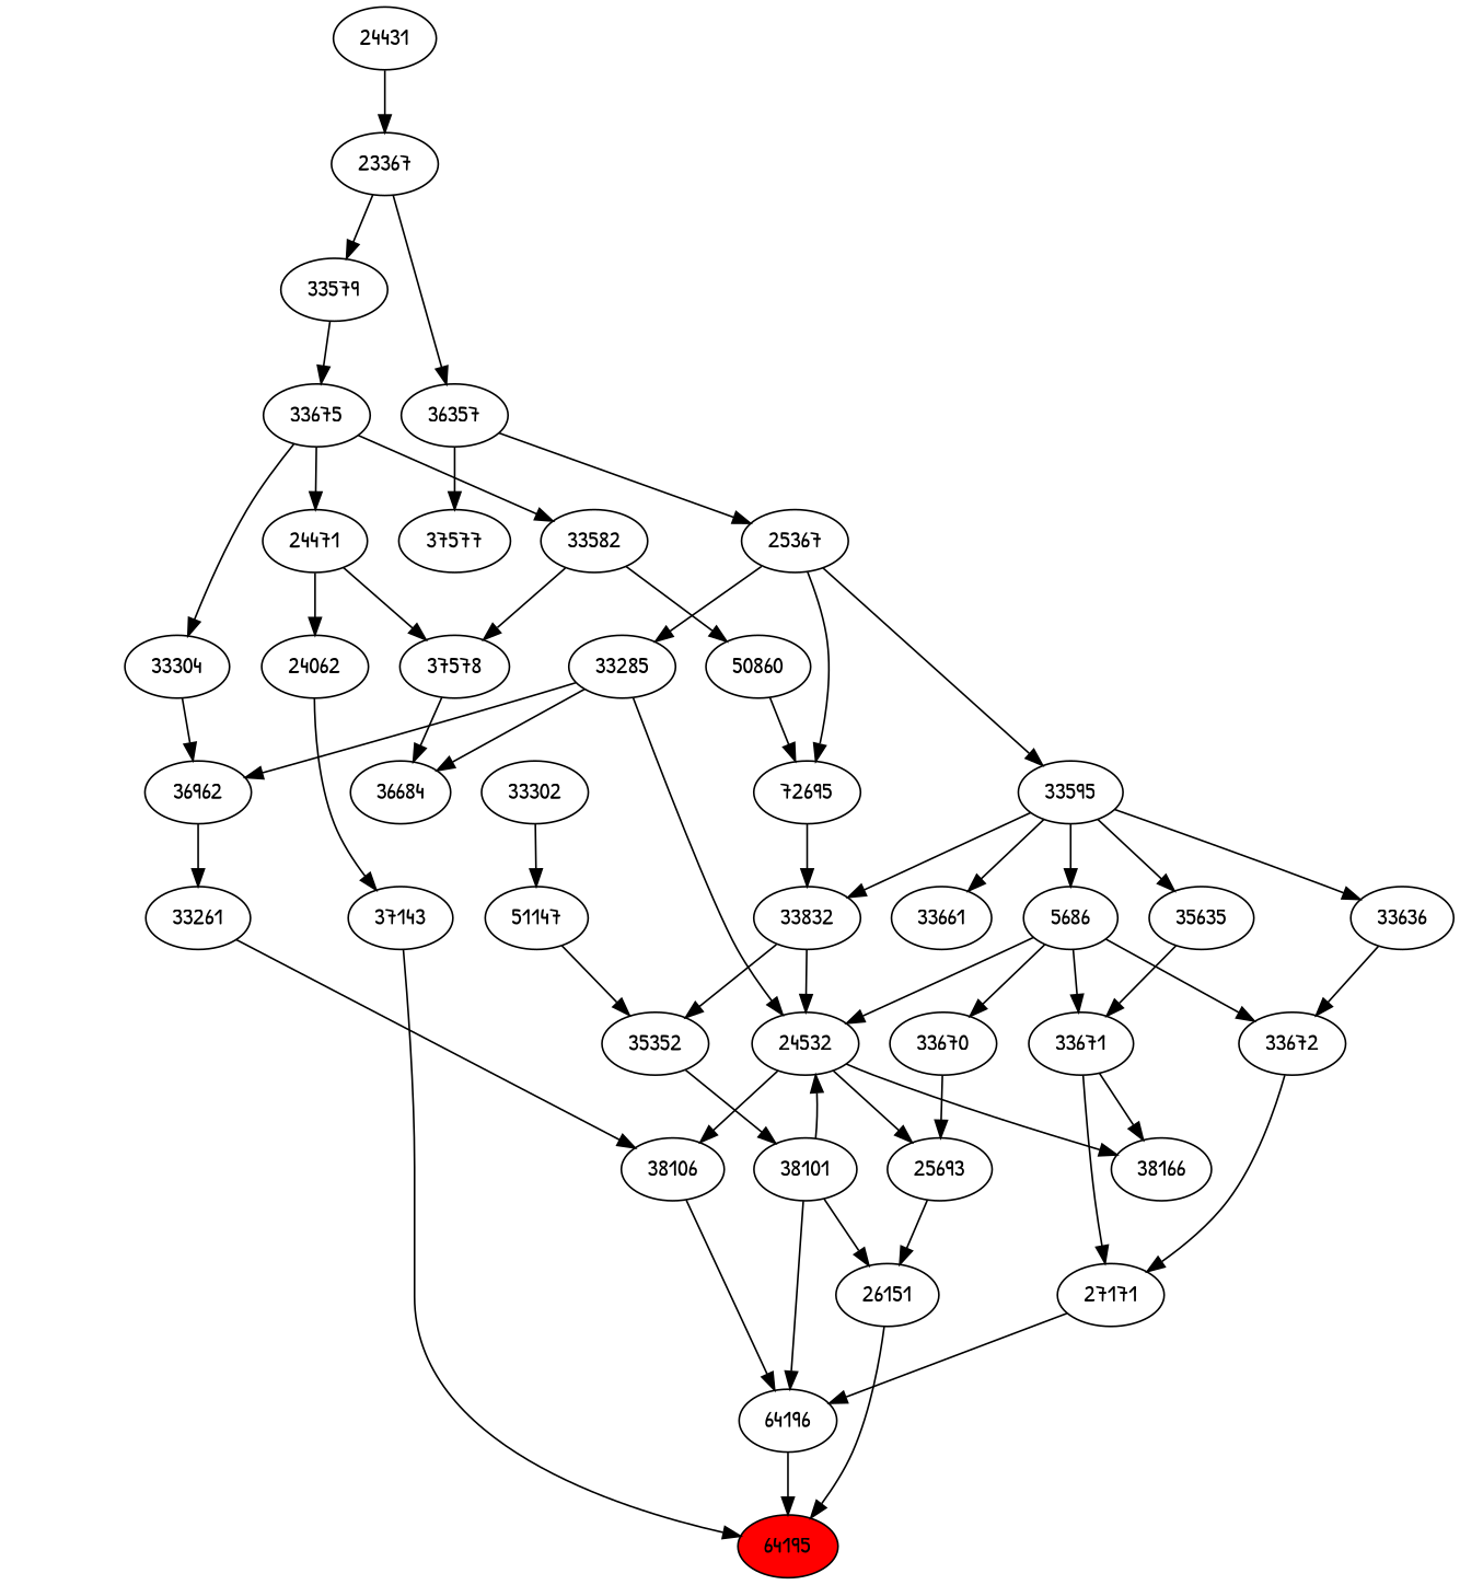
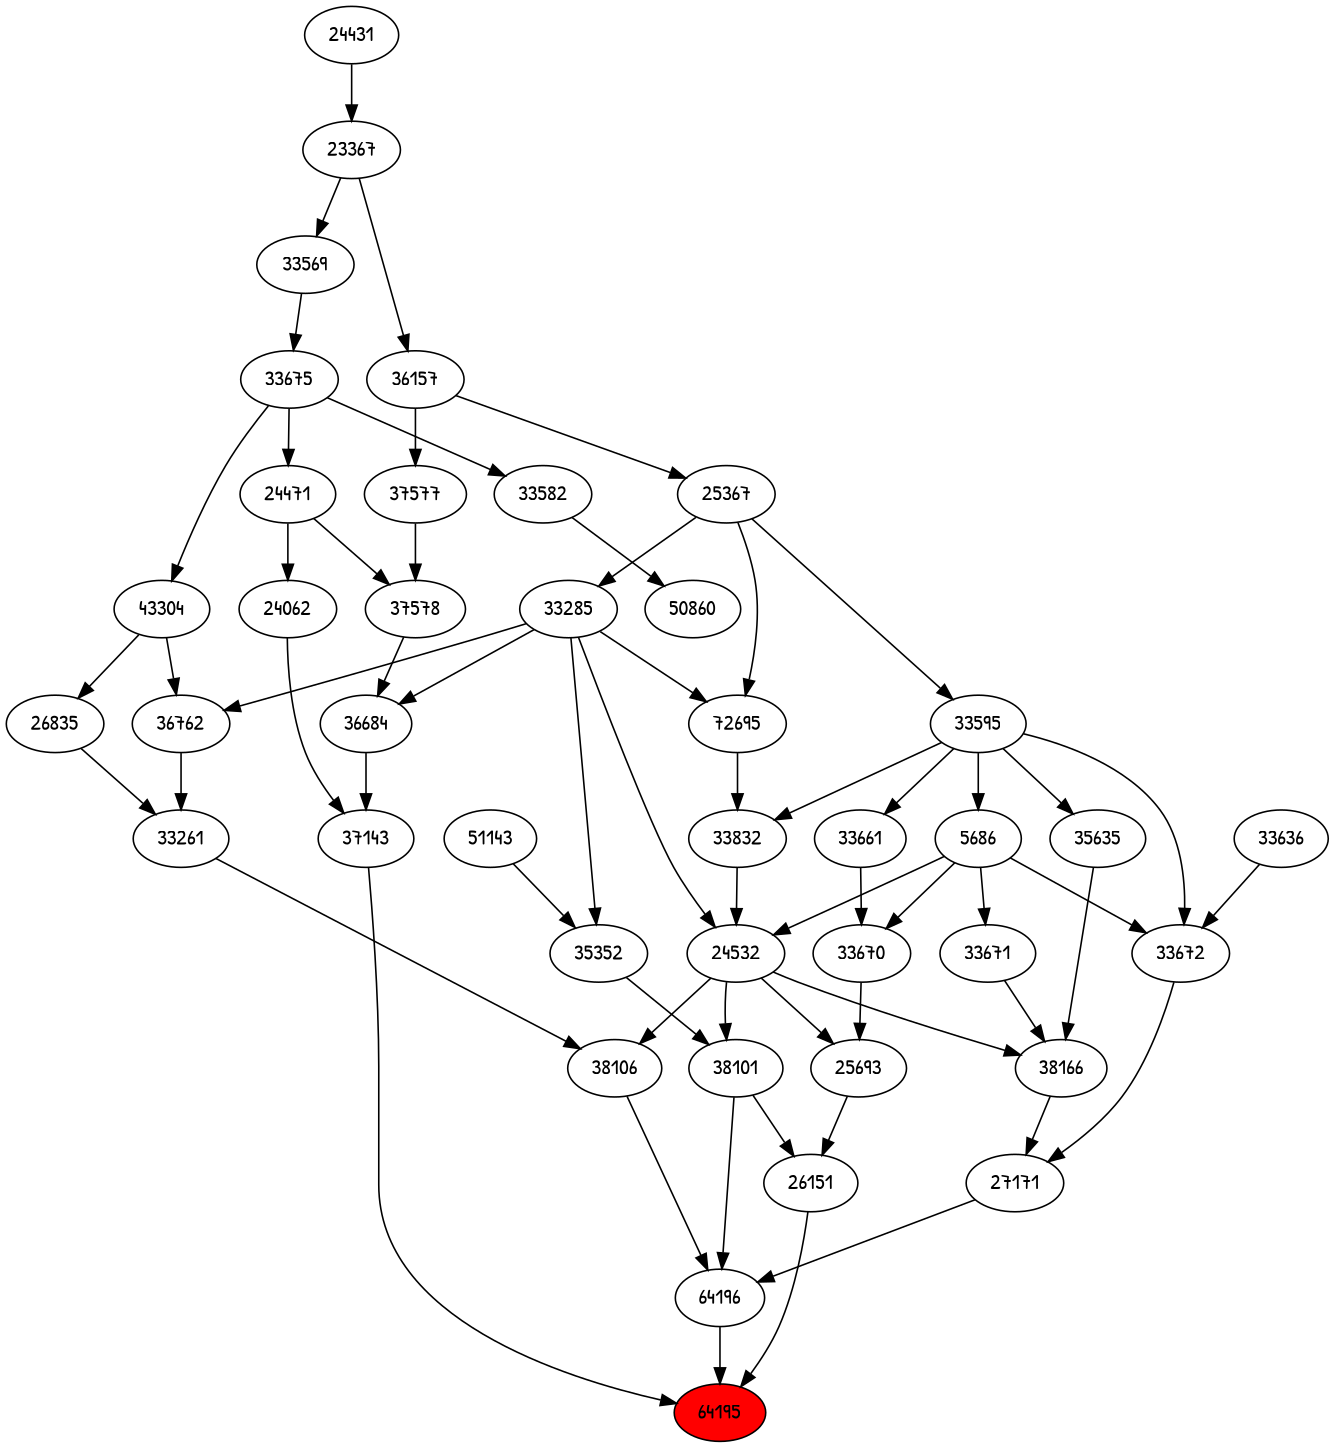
  strict digraph {
    fontname="Patrick Hand"
    node [fontname="Patrick Hand"]
    edge [fontname="Patrick Hand"]
    n1 [fillcolor=red label=64195 style=filled]
    n2 [label=37143]
    n3 [label=26151]
    n4 [label=64196]
    n5 [label=36684]
    n6 [label=24062]
    n7 [label=38101]
    n8 [label=25693]
    n9 [label=27171]
    n10 [label=38106]
    n11 [label=33285]
    n12 [label=24532]
    n13 [label=35352]
-   n14 [label=36962]
+   n14 [label=36762]
    n15 [label=38166]
    n16 [label=33261]
    n17 [label=37578]
    n18 [label=24471]
    n19 [label=33670]
    n20 [label=33672]
    n21 [label=50860]
    n22 [label=72695]
    n23 [label=33832]
    n24 [label=37577]
    n25 [label=33675]
    n26 [label=33582]
-   n27 [label=33304]
-   n28 [label=33302]
-   n29 [label=51147]
+   n27 [label=43304]
+   n29 [label=51143]
+   n30 [label=26835]
    n31 [label=5686]
    n32 [label=33671]
    n33 [label=33661]
    n34 [label=33636]
-   n35 [label=36357]
+   n35 [label=36157]
    n36 [label=25367]
    n37 [label=33595]
-   n38 [label=33579]
+   n38 [label=33569]
    n39 [label=35635]
    n40 [label=23367]
    n41 [label=24431]
    n2 -> n1
    n3 -> n1
    n4 -> n1
+   n5 -> n2
    n6 -> n2
    n7 -> n3
    n7 -> n4
    n8 -> n3
    n9 -> n4
    n10 -> n4
    n11 -> n5
    n11 -> n12
-   n23 -> n13
+   n11 -> n13
    n11 -> n14
-   n7 -> n12
+   n12 -> n7
    n12 -> n8
    n12 -> n10
    n12 -> n15
    n13 -> n7
    n14 -> n16
-   n32 -> n9
+   n15 -> n9
    n16 -> n10
    n17 -> n5
    n18 -> n6
    n18 -> n17
    n19 -> n8
    n20 -> n9
-   n21 -> n22
+   n11 -> n22
    n22 -> n23
    n23 -> n12
-   n26 -> n17
+   n24 -> n17
    n25 -> n18
    n25 -> n26
    n25 -> n27
    n26 -> n21
    n27 -> n14
-   n28 -> n29
+   n27 -> n30
    n29 -> n13
+   n30 -> n16
    n31 -> n12
    n31 -> n19
    n31 -> n20
    n31 -> n32
    n32 -> n15
+   n33 -> n19
    n34 -> n20
    n35 -> n24
    n35 -> n36
    n36 -> n11
    n36 -> n22
    n36 -> n37
    n37 -> n23
    n37 -> n31
    n37 -> n33
-   n37 -> n34
+   n37 -> n20
    n37 -> n39
    n38 -> n25
-   n39 -> n32
+   n39 -> n15
    n40 -> n35
    n40 -> n38
    n41 -> n40
  }
